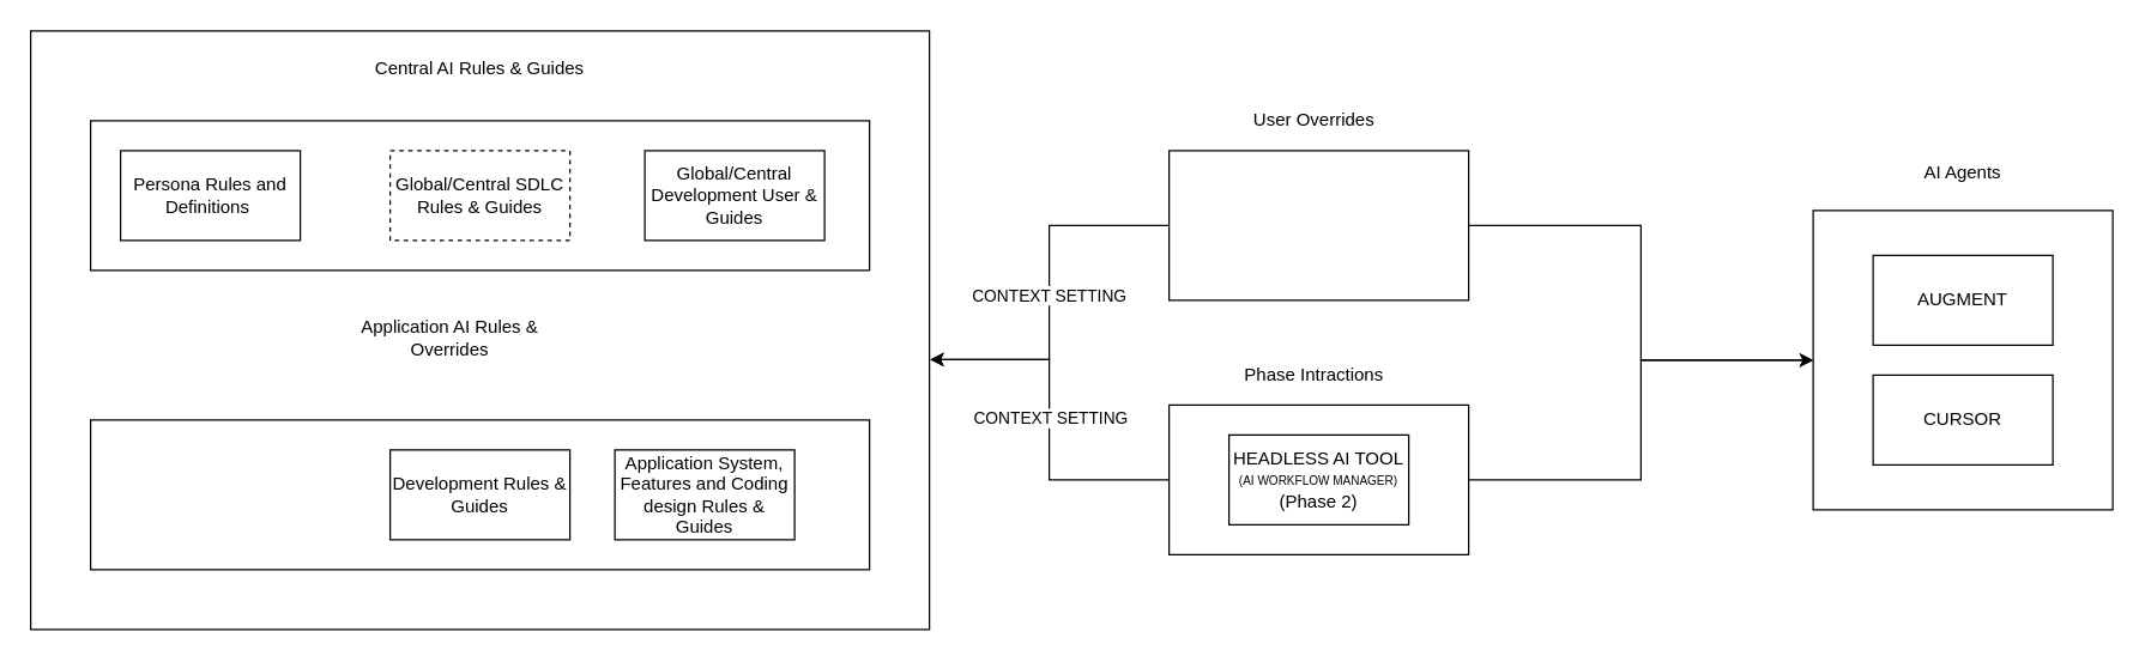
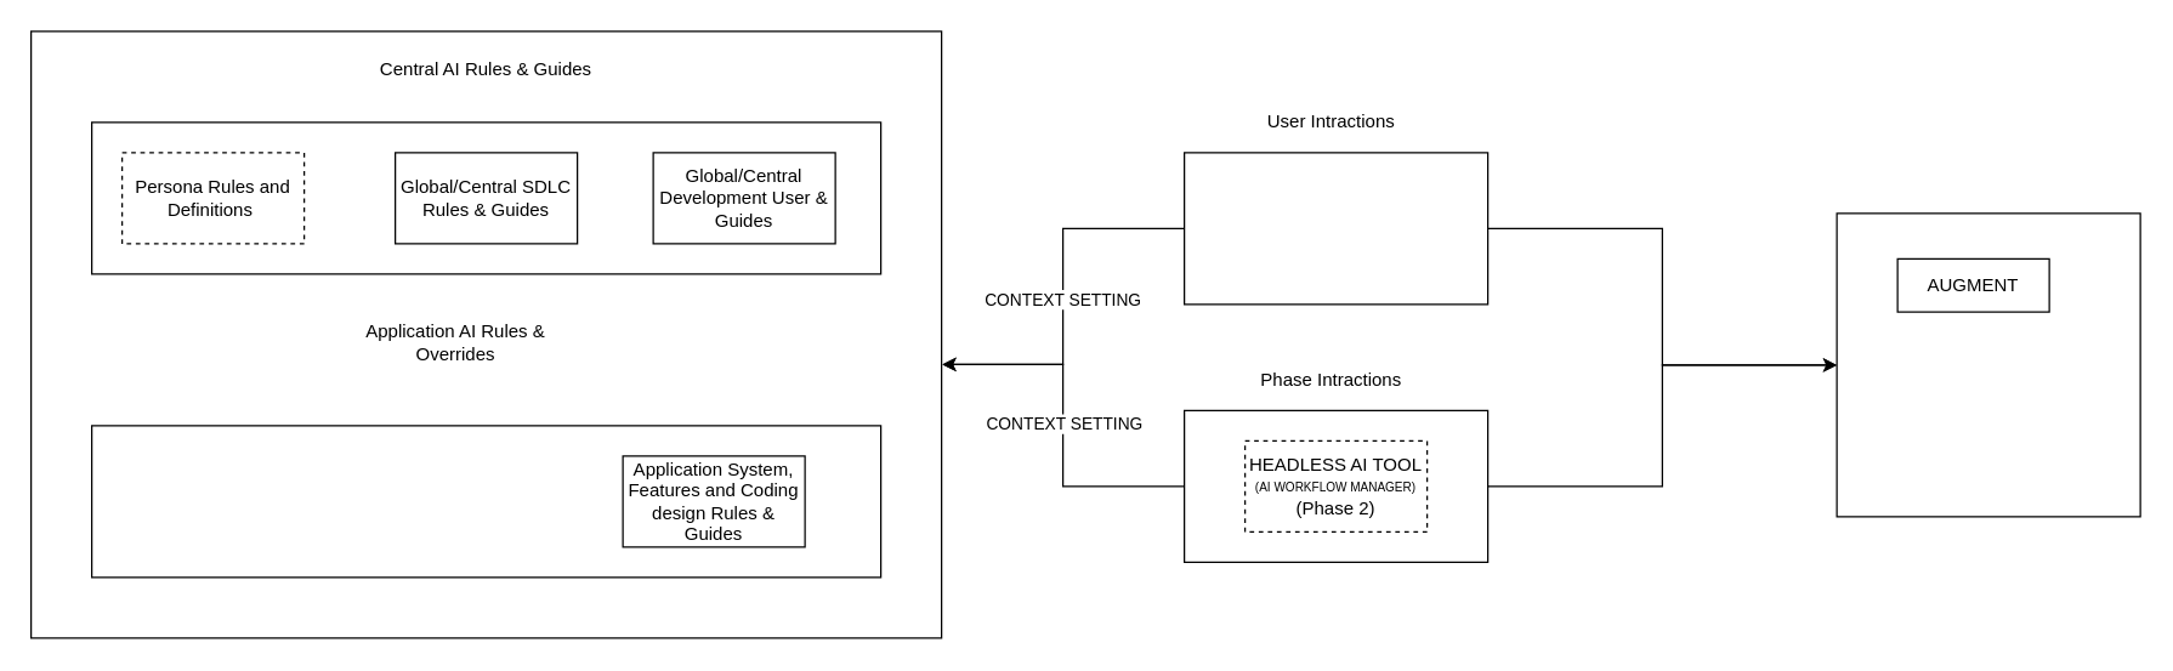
  <mxCell id="0" />
  <mxCell id="1" parent="0" />
  <mxCell id="2" style="edgeStyle=orthogonalEdgeStyle;rounded=0;orthogonalLoop=1;jettySize=auto;html=1;entryX=0;entryY=0.5;entryDx=0;entryDy=0;" edge="1" parent="1" source="3" target="8"><mxGeometry relative="1" as="geometry" /></mxCell>
  <mxCell id="3" value="" style="rounded=0;whiteSpace=wrap;html=1;" vertex="1" parent="1"><mxGeometry x="780" y="270" width="200" height="100" as="geometry" /></mxCell>
  <mxCell id="4" style="edgeStyle=orthogonalEdgeStyle;rounded=0;orthogonalLoop=1;jettySize=auto;html=1;entryX=0;entryY=0.5;entryDx=0;entryDy=0;" edge="1" parent="1" source="5" target="8"><mxGeometry relative="1" as="geometry" /></mxCell>
  <mxCell id="5" value="" style="rounded=0;whiteSpace=wrap;html=1;" vertex="1" parent="1"><mxGeometry x="780" y="100" width="200" height="100" as="geometry" /></mxCell>
  <mxCell id="6" value="" style="rounded=0;whiteSpace=wrap;html=1;" vertex="1" parent="1"><mxGeometry x="20" y="20" width="600" height="400" as="geometry" /></mxCell>
  <mxCell id="7" value="" style="rounded=0;whiteSpace=wrap;html=1;" vertex="1" parent="1"><mxGeometry x="60" y="80" width="520" height="100" as="geometry" /></mxCell>
  <mxCell id="8" value="" style="rounded=0;whiteSpace=wrap;html=1;" vertex="1" parent="1"><mxGeometry x="1210" y="140" width="200" height="200" as="geometry" /></mxCell>
- <mxCell id="9" value="AUGMENT" style="rounded=0;whiteSpace=wrap;html=1;" vertex="1" parent="1"><mxGeometry x="1250" y="170" width="120" height="60" as="geometry" /></mxCell>
- <mxCell id="10" value="CURSOR" style="rounded=0;whiteSpace=wrap;html=1;" vertex="1" parent="1"><mxGeometry x="1250" y="250" width="120" height="60" as="geometry" /></mxCell>
- <mxCell id="11" value="Persona Rules and Definitions&amp;nbsp;" style="rounded=0;whiteSpace=wrap;html=1;" vertex="1" parent="1"><mxGeometry x="80" y="100" width="120" height="60" as="geometry" /></mxCell>
- <mxCell id="12" value="AI Agents" style="text;html=1;align=center;verticalAlign=middle;whiteSpace=wrap;rounded=0;" vertex="1" parent="1"><mxGeometry x="1280" y="100" width="60" height="30" as="geometry" /></mxCell>
- <mxCell id="13" value="Global/Central SDLC Rules &amp;amp; Guides" style="rounded=0;whiteSpace=wrap;html=1;dashed=1;" vertex="1" parent="1"><mxGeometry x="260" y="100" width="120" height="60" as="geometry" /></mxCell>
+ <mxCell id="9" value="AUGMENT" style="rounded=0;whiteSpace=wrap;html=1;" vertex="1" parent="1"><mxGeometry x="1250" y="170" width="100" height="35" as="geometry" /></mxCell>
+ <mxCell id="11" value="Persona Rules and Definitions&amp;nbsp;" style="rounded=0;whiteSpace=wrap;html=1;dashed=1;" vertex="1" parent="1"><mxGeometry x="80" y="100" width="120" height="60" as="geometry" /></mxCell>
+ <mxCell id="13" value="Global/Central SDLC Rules &amp;amp; Guides" style="rounded=0;whiteSpace=wrap;html=1;" vertex="1" parent="1"><mxGeometry x="260" y="100" width="120" height="60" as="geometry" /></mxCell>
  <mxCell id="14" value="Central AI Rules &amp;amp; Guides" style="text;whiteSpace=wrap;html=1;align=center;verticalAlign=middle;" vertex="1" parent="1"><mxGeometry x="235" y="25" width="170" height="40" as="geometry" /></mxCell>
  <mxCell id="15" value="Global/Central Development User &amp;amp; Guides" style="rounded=0;whiteSpace=wrap;html=1;" vertex="1" parent="1"><mxGeometry x="430" y="100" width="120" height="60" as="geometry" /></mxCell>
  <mxCell id="16" value="" style="rounded=0;whiteSpace=wrap;html=1;" vertex="1" parent="1"><mxGeometry x="60" y="280" width="520" height="100" as="geometry" /></mxCell>
- <mxCell id="17" value="Development Rules &amp;amp; Guides" style="rounded=0;whiteSpace=wrap;html=1;" vertex="1" parent="1"><mxGeometry x="260" y="300" width="120" height="60" as="geometry" /></mxCell>
  <mxCell id="18" value="Application AI Rules &amp;amp; Overrides" style="text;whiteSpace=wrap;html=1;align=center;verticalAlign=middle;" vertex="1" parent="1"><mxGeometry x="230" y="205" width="140" height="40" as="geometry" /></mxCell>
  <mxCell id="19" value="Application System, Features and Coding design Rules &amp;amp; Guides" style="rounded=0;whiteSpace=wrap;html=1;" vertex="1" parent="1"><mxGeometry x="410" y="300" width="120" height="60" as="geometry" /></mxCell>
- <mxCell id="20" value="HEADLESS AI TOOL&lt;br&gt;&lt;font style=&quot;&quot;&gt;&lt;span style=&quot;font-size: 8px;&quot;&gt;(AI WORKFLOW MANAGER)&lt;/span&gt;&lt;br&gt;&lt;font&gt;(Phase 2)&lt;/font&gt;&lt;/font&gt;" style="rounded=0;whiteSpace=wrap;html=1;" vertex="1" parent="1"><mxGeometry x="820" y="290" width="120" height="60" as="geometry" /></mxCell>
- <mxCell id="21" value="User Overrides" style="text;whiteSpace=wrap;html=1;align=center;verticalAlign=middle;" vertex="1" parent="1"><mxGeometry x="792" y="60" width="170" height="40" as="geometry" /></mxCell>
+ <mxCell id="20" value="HEADLESS AI TOOL&lt;br&gt;&lt;font style=&quot;&quot;&gt;&lt;span style=&quot;font-size: 8px;&quot;&gt;(AI WORKFLOW MANAGER)&lt;/span&gt;&lt;br&gt;&lt;font&gt;(Phase 2)&lt;/font&gt;&lt;/font&gt;" style="rounded=0;whiteSpace=wrap;html=1;dashed=1;" vertex="1" parent="1"><mxGeometry x="820" y="290" width="120" height="60" as="geometry" /></mxCell>
+ <mxCell id="21" value="User Intractions" style="text;whiteSpace=wrap;html=1;align=center;verticalAlign=middle;" vertex="1" parent="1"><mxGeometry x="792" y="60" width="170" height="40" as="geometry" /></mxCell>
  <mxCell id="22" style="edgeStyle=orthogonalEdgeStyle;rounded=0;orthogonalLoop=1;jettySize=auto;html=1;entryX=1.001;entryY=0.549;entryDx=0;entryDy=0;entryPerimeter=0;" edge="1" parent="1" source="5" target="6"><mxGeometry relative="1" as="geometry" /></mxCell>
  <mxCell id="23" value="CONTEXT SETTING" style="edgeLabel;html=1;align=center;verticalAlign=middle;resizable=0;points=[];" vertex="1" connectable="0" parent="22"><mxGeometry x="0.013" y="-1" relative="1" as="geometry"><mxPoint as="offset" /></mxGeometry></mxCell>
  <mxCell id="24" value="Phase Intractions" style="text;whiteSpace=wrap;html=1;align=center;verticalAlign=middle;" vertex="1" parent="1"><mxGeometry x="792" y="230" width="170" height="40" as="geometry" /></mxCell>
  <mxCell id="25" style="edgeStyle=orthogonalEdgeStyle;rounded=0;orthogonalLoop=1;jettySize=auto;html=1;entryX=1.001;entryY=0.549;entryDx=0;entryDy=0;entryPerimeter=0;" edge="1" parent="1" source="3" target="6"><mxGeometry relative="1" as="geometry" /></mxCell>
  <mxCell id="26" value="CONTEXT SETTING" style="edgeLabel;html=1;align=center;verticalAlign=middle;resizable=0;points=[];" vertex="1" connectable="0" parent="25"><mxGeometry x="0.018" relative="1" as="geometry"><mxPoint as="offset" /></mxGeometry></mxCell>
